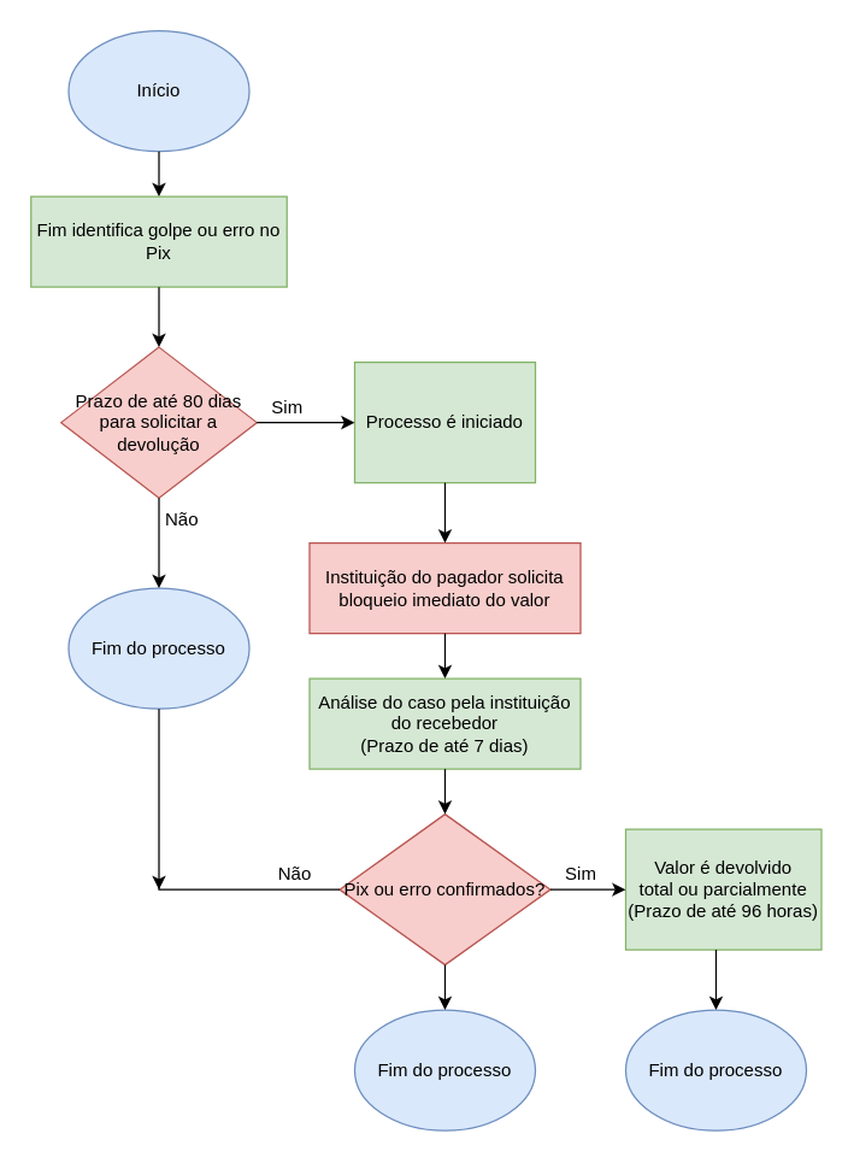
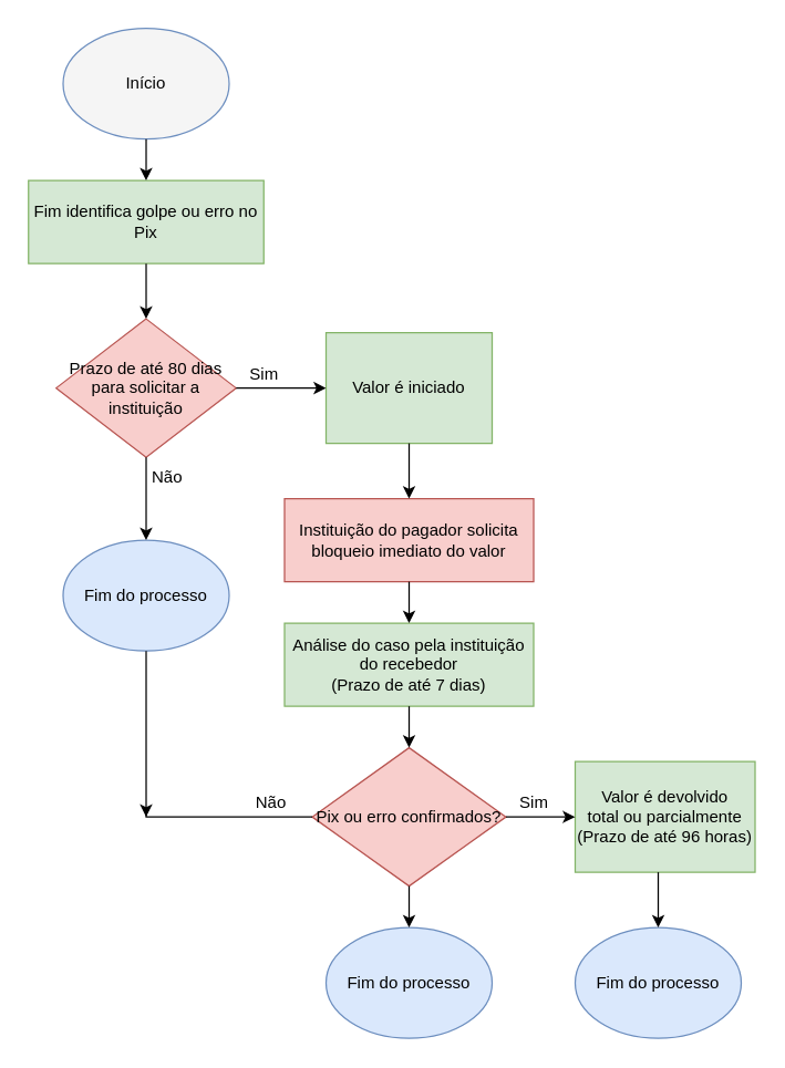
  <mxCell id="0" />
  <mxCell id="1" parent="0" />
- <mxCell id="2" value="Início" style="ellipse;whiteSpace=wrap;html=1;fillColor=#dae8fc;strokeColor=#6c8ebf;" vertex="1" parent="1"><mxGeometry x="45" y="20" width="120" height="80" as="geometry" /></mxCell>
+ <mxCell id="2" value="Início" style="ellipse;whiteSpace=wrap;html=1;fillColor=#f5f5f5;strokeColor=#6c8ebf;" vertex="1" parent="1"><mxGeometry x="45" y="20" width="120" height="80" as="geometry" /></mxCell>
  <mxCell id="3" value="Fim identifica golpe ou erro no Pix" style="rounded=0;whiteSpace=wrap;html=1;fillColor=#d5e8d4;strokeColor=#82b366;" vertex="1" parent="1"><mxGeometry x="20" y="130" width="170" height="60" as="geometry" /></mxCell>
- <mxCell id="4" value="Prazo de até 80 dias para solicitar a devolução" style="rhombus;whiteSpace=wrap;html=1;fillColor=#f8cecc;strokeColor=#b85450;" vertex="1" parent="1"><mxGeometry x="40" y="230" width="130" height="100" as="geometry" /></mxCell>
+ <mxCell id="4" value="Prazo de até 80 dias para solicitar a instituição" style="rhombus;whiteSpace=wrap;html=1;fillColor=#f8cecc;strokeColor=#b85450;" vertex="1" parent="1"><mxGeometry x="40" y="230" width="130" height="100" as="geometry" /></mxCell>
  <mxCell id="5" value="Sim" style="text;html=1;align=center;verticalAlign=middle;resizable=0;points=[];autosize=1;strokeColor=none;fillColor=none;" vertex="1" parent="1"><mxGeometry x="170" y="255" width="40" height="30" as="geometry" /></mxCell>
  <mxCell id="6" value="Não" style="text;html=1;align=center;verticalAlign=middle;resizable=0;points=[];autosize=1;strokeColor=none;fillColor=none;" vertex="1" parent="1"><mxGeometry x="100" y="330" width="40" height="30" as="geometry" /></mxCell>
- <mxCell id="7" value="Processo é iniciado" style="rounded=0;whiteSpace=wrap;html=1;fillColor=#d5e8d4;strokeColor=#82b366;" vertex="1" parent="1"><mxGeometry x="235" y="240" width="120" height="80" as="geometry" /></mxCell>
+ <mxCell id="7" value="Valor é iniciado" style="rounded=0;whiteSpace=wrap;html=1;fillColor=#d5e8d4;strokeColor=#82b366;" vertex="1" parent="1"><mxGeometry x="235" y="240" width="120" height="80" as="geometry" /></mxCell>
  <mxCell id="8" value="Fim do processo" style="ellipse;whiteSpace=wrap;html=1;fillColor=#dae8fc;strokeColor=#6c8ebf;" vertex="1" parent="1"><mxGeometry x="45" y="390" width="120" height="80" as="geometry" /></mxCell>
  <mxCell id="9" value="Instituição do pagador solicita bloqueio imediato do valor" style="rounded=0;whiteSpace=wrap;html=1;fillColor=#f8cecc;strokeColor=#b85450;" vertex="1" parent="1"><mxGeometry x="205" y="360" width="180" height="60" as="geometry" /></mxCell>
  <mxCell id="10" value="Análise do caso pela instituição do recebedor&lt;br&gt;(Prazo de até 7 dias)" style="rounded=0;whiteSpace=wrap;html=1;fillColor=#d5e8d4;strokeColor=#82b366;" vertex="1" parent="1"><mxGeometry x="205" y="450" width="180" height="60" as="geometry" /></mxCell>
  <mxCell id="11" value="Pix ou erro confirmados?" style="rhombus;whiteSpace=wrap;html=1;fillColor=#f8cecc;strokeColor=#b85450;" vertex="1" parent="1"><mxGeometry x="225" y="540" width="140" height="100" as="geometry" /></mxCell>
  <mxCell id="12" value="Não" style="text;html=1;align=center;verticalAlign=middle;resizable=0;points=[];autosize=1;strokeColor=none;fillColor=none;" vertex="1" parent="1"><mxGeometry x="175" y="565" width="40" height="30" as="geometry" /></mxCell>
  <mxCell id="13" value="Sim" style="text;html=1;align=center;verticalAlign=middle;resizable=0;points=[];autosize=1;strokeColor=none;fillColor=none;" vertex="1" parent="1"><mxGeometry x="365" y="565" width="40" height="30" as="geometry" /></mxCell>
  <mxCell id="14" value="Valor é devolvido&lt;br&gt;total ou parcialmente&lt;br&gt;(Prazo de até 96 horas)" style="rounded=0;whiteSpace=wrap;html=1;fillColor=#d5e8d4;strokeColor=#82b366;" vertex="1" parent="1"><mxGeometry x="415" y="550" width="130" height="80" as="geometry" /></mxCell>
  <mxCell id="15" value="Fim do processo" style="ellipse;whiteSpace=wrap;html=1;fillColor=#dae8fc;strokeColor=#6c8ebf;" vertex="1" parent="1"><mxGeometry x="235" y="670" width="120" height="80" as="geometry" /></mxCell>
  <mxCell id="16" value="Fim do processo" style="ellipse;whiteSpace=wrap;html=1;fillColor=#dae8fc;strokeColor=#6c8ebf;" vertex="1" parent="1"><mxGeometry x="415" y="670" width="120" height="80" as="geometry" /></mxCell>
  <mxCell id="17" value="" style="endArrow=classic;html=1;rounded=0;entryDx=0;entryDy=0;" edge="1" parent="1" target="3"><mxGeometry width="50" height="50" relative="1" as="geometry"><mxPoint x="105" y="100" as="sourcePoint" /><mxPoint x="105" y="130" as="targetPoint" /></mxGeometry></mxCell>
  <mxCell id="18" value="" style="endArrow=classic;html=1;rounded=0;" edge="1" parent="1"><mxGeometry width="50" height="50" relative="1" as="geometry"><mxPoint x="105" y="190" as="sourcePoint" /><mxPoint x="105" y="230" as="targetPoint" /></mxGeometry></mxCell>
  <mxCell id="19" value="" style="endArrow=classic;html=1;rounded=0;entryDx=0;entryDy=0;" edge="1" parent="1" target="7"><mxGeometry width="50" height="50" relative="1" as="geometry"><mxPoint x="170" y="280" as="sourcePoint" /><mxPoint x="220" y="280" as="targetPoint" /></mxGeometry></mxCell>
  <mxCell id="20" value="" style="endArrow=classic;html=1;rounded=0;entryDx=0;entryDy=0;" edge="1" parent="1" target="8"><mxGeometry width="50" height="50" relative="1" as="geometry"><mxPoint x="105" y="330" as="sourcePoint" /><mxPoint x="105" y="390" as="targetPoint" /></mxGeometry></mxCell>
  <mxCell id="21" value="" style="endArrow=classic;html=1;rounded=0;entryDx=0;entryDy=0;" edge="1" parent="1"><mxGeometry width="50" height="50" relative="1" as="geometry"><mxPoint x="295" y="320" as="sourcePoint" /><mxPoint x="295" y="360" as="targetPoint" /></mxGeometry></mxCell>
  <mxCell id="22" value="" style="endArrow=classic;html=1;rounded=0;entryDx=0;entryDy=0;" edge="1" parent="1"><mxGeometry width="50" height="50" relative="1" as="geometry"><mxPoint x="295" y="420" as="sourcePoint" /><mxPoint x="295" y="450" as="targetPoint" /></mxGeometry></mxCell>
  <mxCell id="23" value="" style="endArrow=classic;html=1;rounded=0;entryDx=0;entryDy=0;" edge="1" parent="1"><mxGeometry width="50" height="50" relative="1" as="geometry"><mxPoint x="295" y="510" as="sourcePoint" /><mxPoint x="295" y="540" as="targetPoint" /></mxGeometry></mxCell>
  <mxCell id="24" value="" style="endArrow=classic;html=1;rounded=0;" edge="1" parent="1"><mxGeometry width="50" height="50" relative="1" as="geometry"><mxPoint x="225" y="590" as="sourcePoint" /><mxPoint x="105" y="590" as="targetPoint" /><Array as="points"><mxPoint x="105" y="590" /><mxPoint x="105" y="470" /></Array></mxGeometry></mxCell>
  <mxCell id="25" value="" style="endArrow=classic;html=1;rounded=0;" edge="1" parent="1"><mxGeometry width="50" height="50" relative="1" as="geometry"><mxPoint x="295" y="640" as="sourcePoint" /><mxPoint x="295" y="670" as="targetPoint" /></mxGeometry></mxCell>
  <mxCell id="26" value="" style="endArrow=classic;html=1;rounded=0;entryDx=0;entryDy=0;" edge="1" parent="1" target="14"><mxGeometry width="50" height="50" relative="1" as="geometry"><mxPoint x="365" y="590" as="sourcePoint" /><mxPoint x="415" y="590" as="targetPoint" /></mxGeometry></mxCell>
  <mxCell id="27" value="" style="endArrow=classic;html=1;rounded=0;entryDx=0;entryDy=0;" edge="1" parent="1"><mxGeometry width="50" height="50" relative="1" as="geometry"><mxPoint x="475" y="630" as="sourcePoint" /><mxPoint x="475" y="670" as="targetPoint" /></mxGeometry></mxCell>
